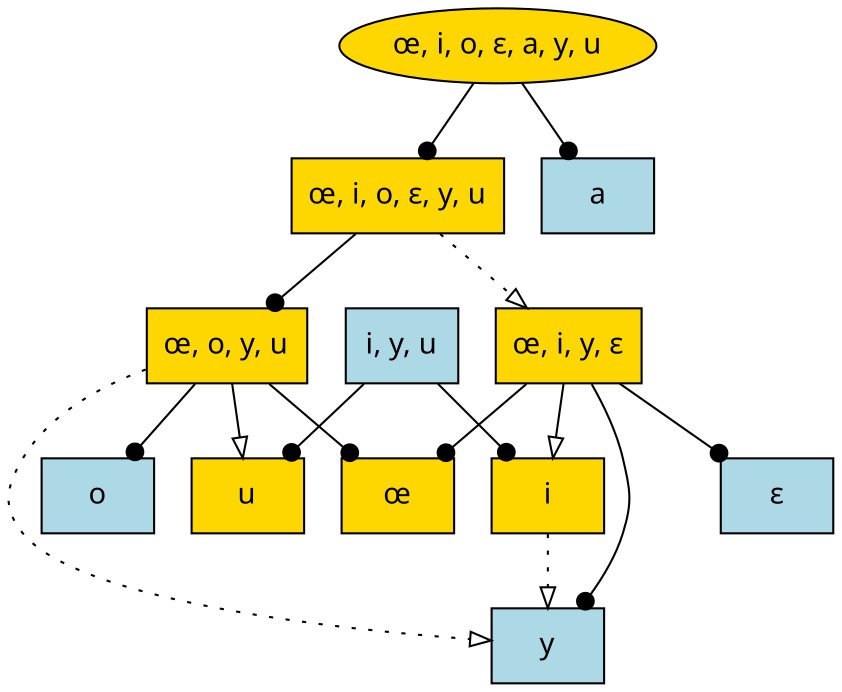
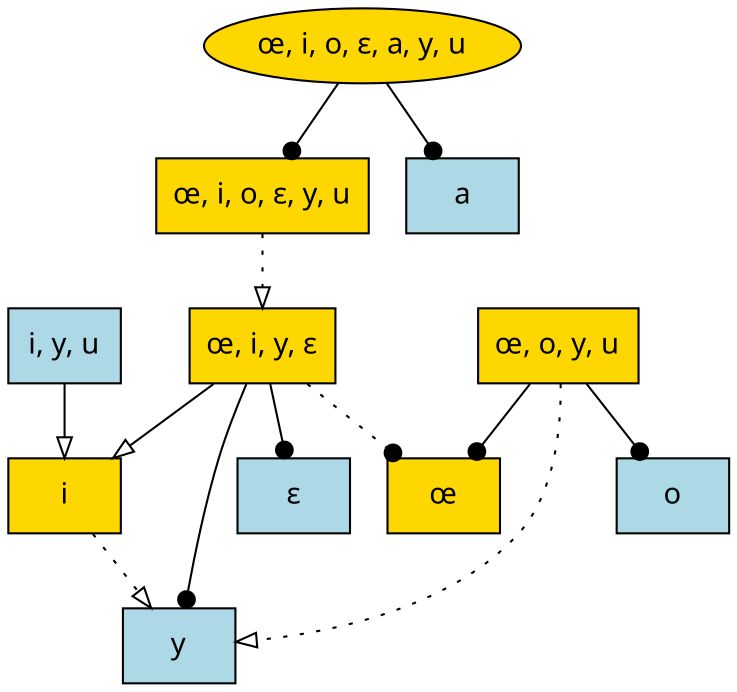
  digraph {
    fontname="Noto Sans"
    node [fillcolor=gold fontname="Noto Sans" shape=box style=filled]
    edge [arrowhead=dot fontname="Noto Sans"]
    n1 [label="œ, i, o, ɛ, y, u"]
    n2 [label="œ, i, y, ɛ"]
    n3 [label="œ, o, y, u"]
    n4 [label=i]
    n5 [fillcolor=lightblue label=y]
    n6 [fillcolor=lightblue label="ɛ"]
    n7 [label="œ"]
-   n8 [label=u]
    n9 [fillcolor=lightblue label=o]
    n10 [fillcolor=lightblue label="i, y, u"]
    n11 [fillcolor=lightblue label=a]
    n12 [label="œ, i, o, ɛ, a, y, u" shape=""]
    n1 -> n2 [arrowhead=onormal style=dotted]
-   n1 -> n3
    n2 -> n4 [arrowhead=onormal]
    n2 -> n5 [style=solid]
    n2 -> n6
-   n2 -> n7
+   n2 -> n7 [style=dotted]
    n3 -> n5 [arrowhead=onormal style=dotted]
    n3 -> n7
-   n3 -> n8 [arrowhead=onormal]
    n3 -> n9
    n4 -> n5 [arrowhead=onormal style=dotted]
-   n10 -> n4
-   n10 -> n8
+   n10 -> n4 [arrowhead=onormal]
    n12 -> n1
    n12 -> n11
  }
